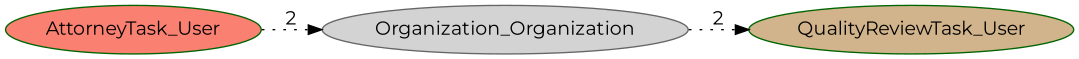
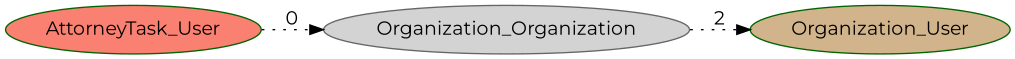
  digraph {
    fontname=Montserrat
    rankdir=LR
    node [color=darkgreen fontname=Montserrat style=filled]
    edge [fontname=Montserrat style=dotted]
    n1 [color=gray40 fillcolor=lightgrey label=Organization_Organization]
-   QualityReviewTask_User [fillcolor=tan]
+   QualityReviewTask_User [fillcolor=tan label=Organization_User]
    AttorneyTask_User [fillcolor=salmon]
    n1 -> QualityReviewTask_User [label=2]
-   AttorneyTask_User -> n1 [label=2]
+   AttorneyTask_User -> n1 [label=0]
  }
